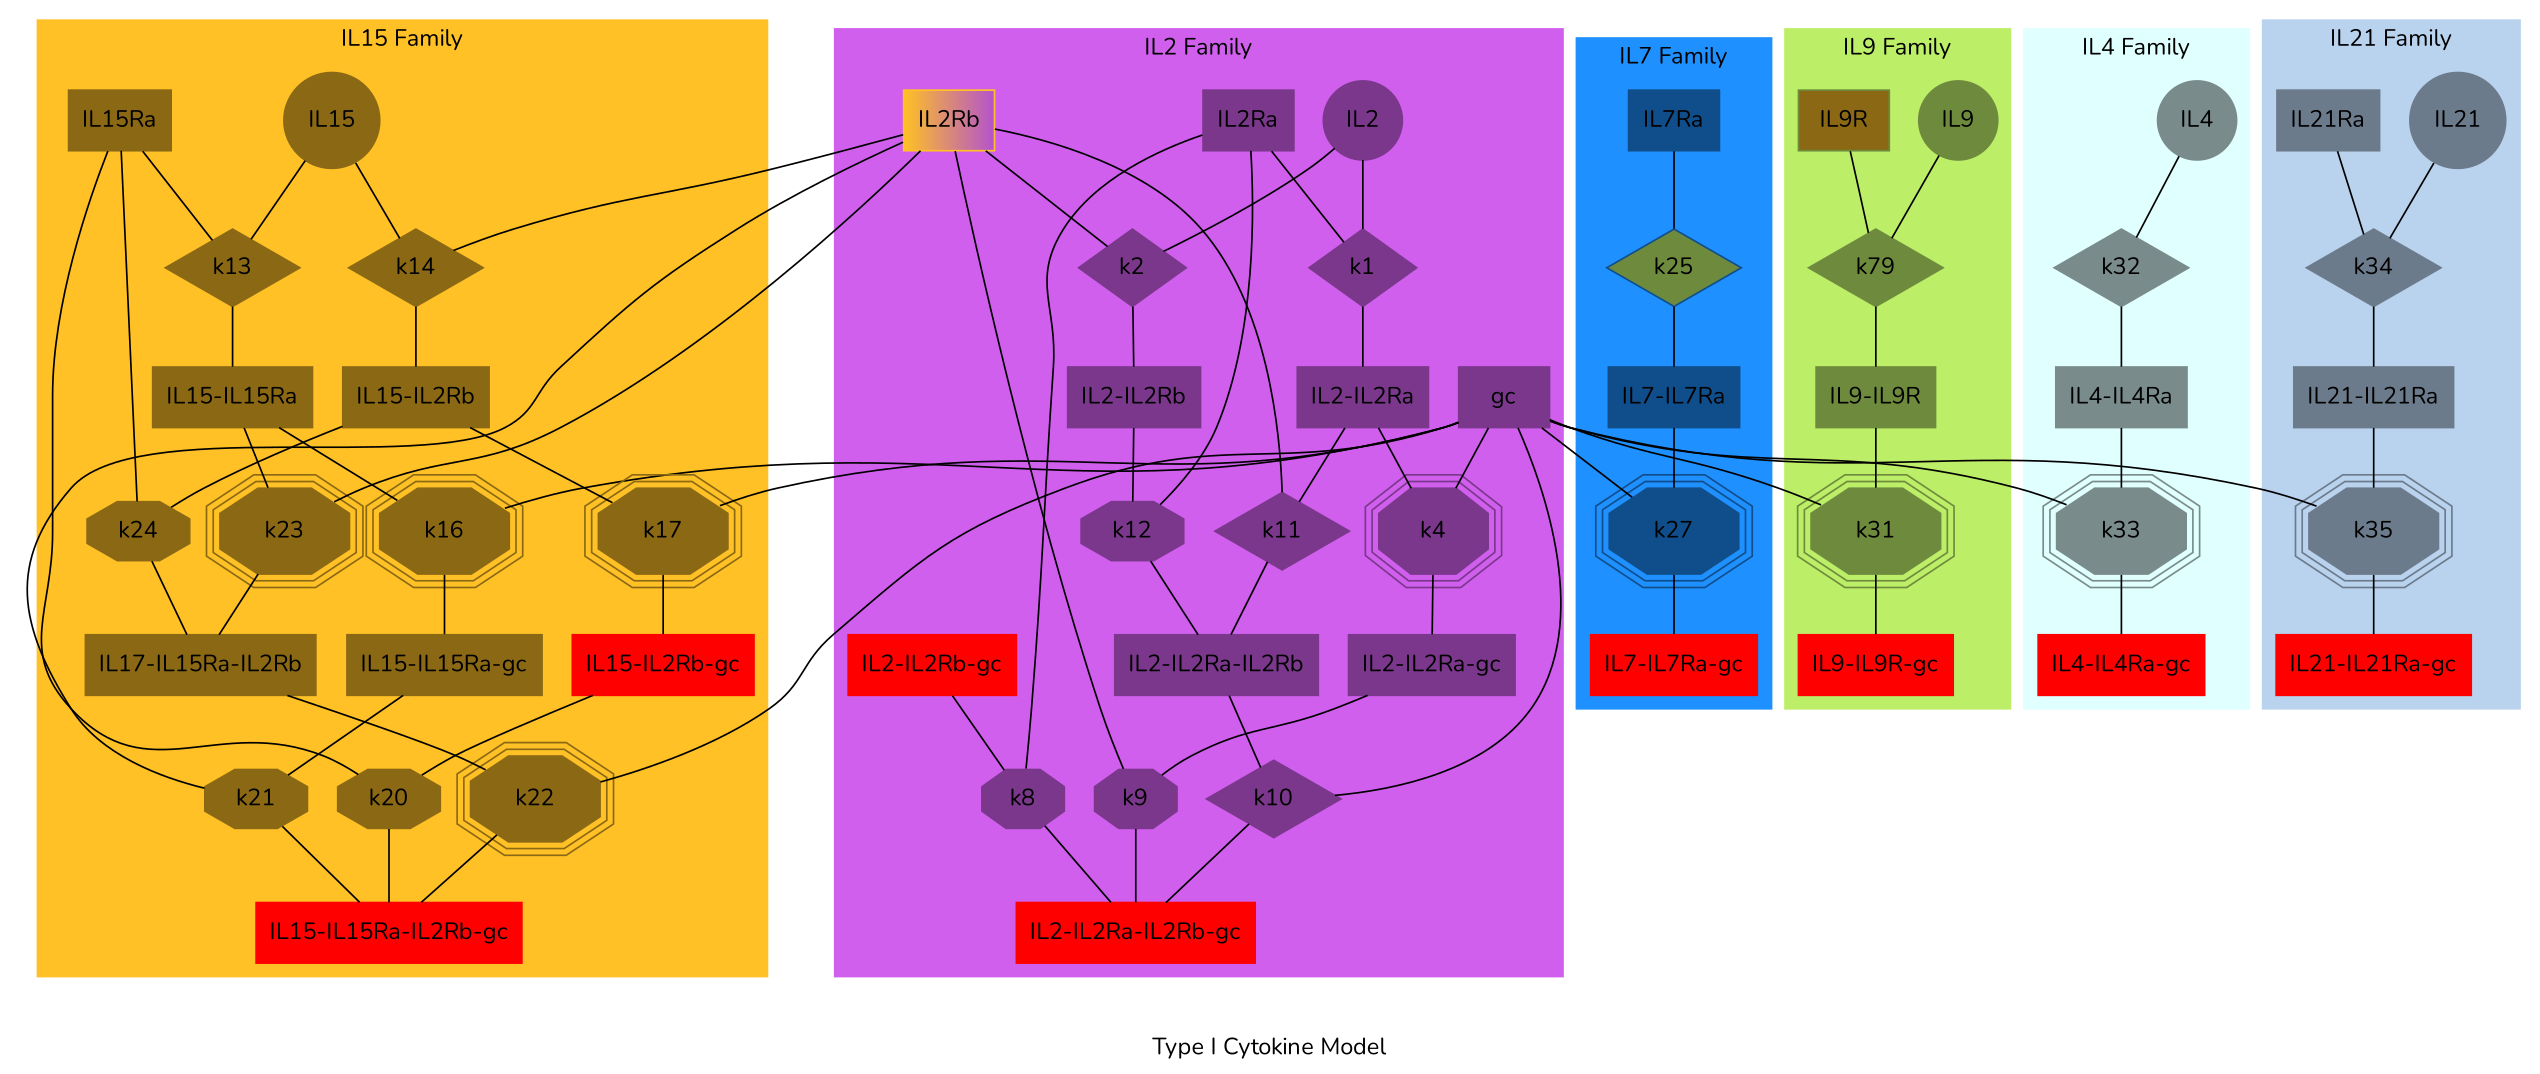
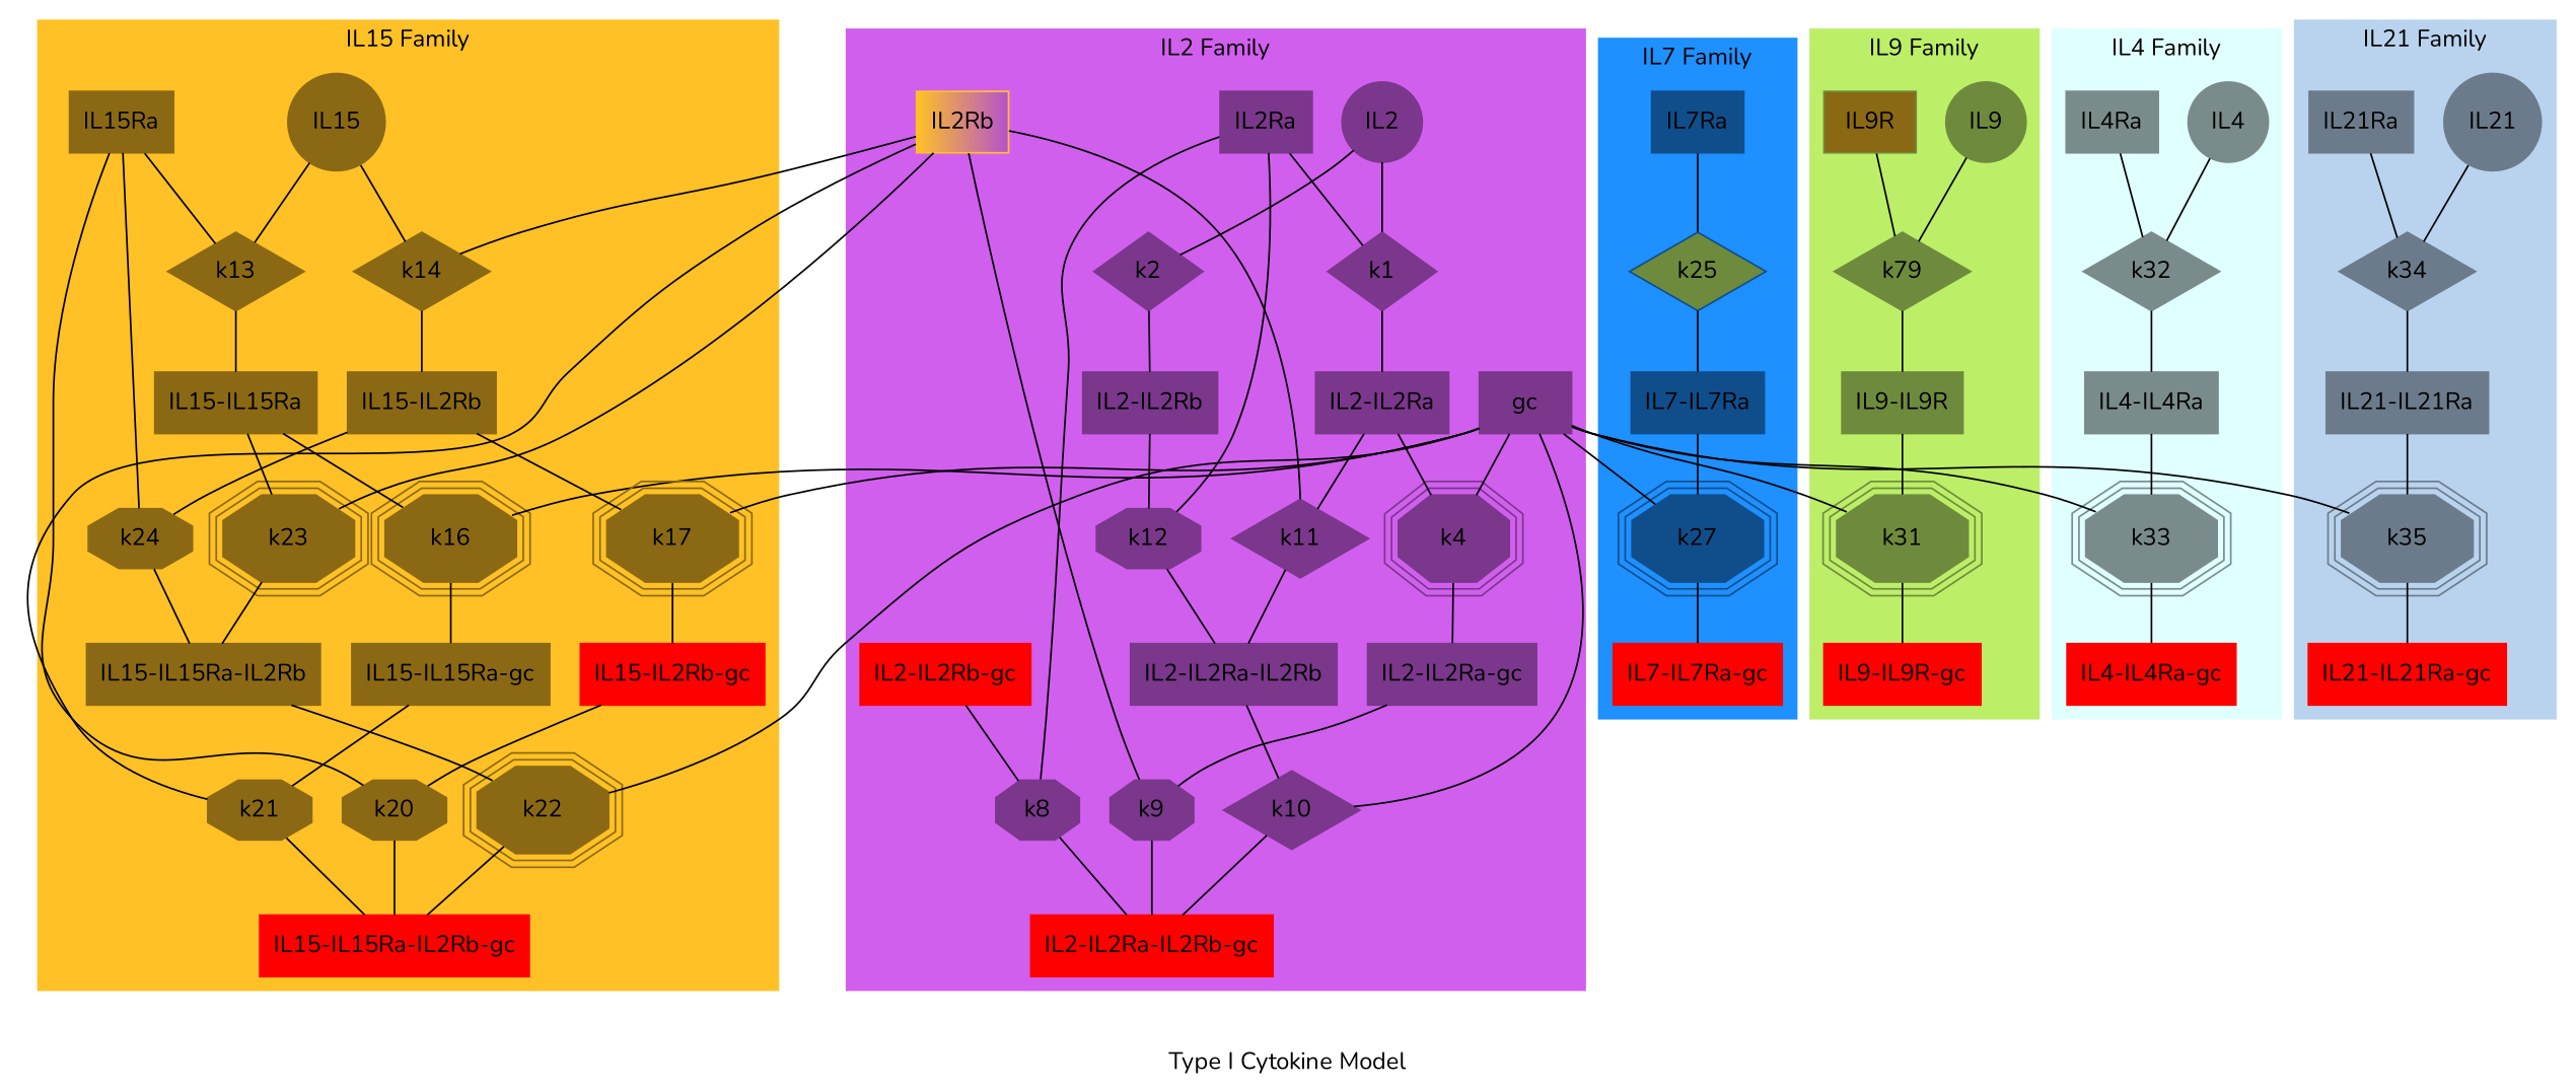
  digraph {
    fontname=Nunito
    label="Type I Cytokine Model"
    mincross=2.0
    node [color=mediumorchid4 fontname=Nunito shape=box style=filled]
    edge [dir=none fontname=Nunito weight=1]
    IL2 [shape=circle]
    k1 [height=.1 shape=diamond width=.1]
    k2 [height=.1 shape=diamond width=.1]
    IL2Ra
    k8 [height=.1 shape=octagon width=.1]
    k12 [height=.1 shape=octagon width=.1]
    IL2Rb [color="goldenrod1:mediumorchid3"]
    k9 [height=.1 shape=octagon width=.1]
    k11 [height=.1 shape=diamond width=.1]
    gc [BGCOLOR=white]
    k4 [height=.1 shape=tripleoctagon width=.1]
    k10 [height=.1 shape=diamond width=.1]
    "IL2-IL2Ra"
    "IL2-IL2Rb"
    "IL2-IL2Ra-IL2Rb"
    "IL2-IL2Ra-gc"
    "IL2-IL2Rb-gc" [color=red]
    "IL2-IL2Ra-IL2Rb-gc" [color=red]
    k14 [color=goldenrod4 height=.1 shape=diamond width=.1]
    k21 [color=goldenrod4 height=.1 shape=octagon width=.1]
    k23 [color=goldenrod4 height=.1 shape=tripleoctagon width=.1]
    k16 [color=goldenrod4 height=.1 shape=tripleoctagon width=.1]
    k17 [color=goldenrod4 height=.1 shape=tripleoctagon width=.1]
    k22 [color=goldenrod4 height=.1 shape=tripleoctagon width=.1]
    IL15 [color=goldenrod4 shape=circle]
    k13 [color=goldenrod4 height=.1 shape=diamond width=.1]
    IL15Ra [color=goldenrod4]
    k20 [color=goldenrod4 height=.1 shape=octagon width=.1]
    k24 [color=goldenrod4 height=.1 shape=octagon width=.1]
    "IL15-IL15Ra" [color=goldenrod4]
    "IL15-IL2Rb" [color=goldenrod4]
-   "IL15-IL15Ra-IL2Rb" [color=goldenrod4 label="IL17-IL15Ra-IL2Rb"]
+   "IL15-IL15Ra-IL2Rb" [color=goldenrod4]
    "IL15-IL15Ra-gc" [color=goldenrod4]
    "IL15-IL2Rb-gc" [color=red]
    "IL15-IL15Ra-IL2Rb-gc" [color=red]
    k27 [color=dodgerblue4 height=.1 shape=tripleoctagon width=.1]
    k25 [color=dodgerblue4 fillcolor=darkolivegreen4 height=.1 shape=diamond width=.1]
    IL7Ra [color=dodgerblue4]
    "IL7-IL7Ra" [color=dodgerblue4]
    "IL7-IL7Ra-gc" [color=red]
    k31 [color=darkolivegreen4 height=.1 shape=tripleoctagon width=.1]
    IL9 [color=darkolivegreen4 shape=circle]
    n43 [color=darkolivegreen4 height=.1 label=k79 shape=diamond width=.1]
    IL9R [color=darkolivegreen4 fillcolor=goldenrod4]
    "IL9-IL9R" [color=darkolivegreen4]
    "IL9-IL9R-gc" [color=red]
    k33 [color=lightcyan4 height=.1 shape=tripleoctagon width=.1]
    IL4 [color=lightcyan4 shape=circle]
    k32 [color=lightcyan4 height=.1 shape=diamond width=.1]
+   IL4Ra [color=lightcyan4]
    "IL4-IL4Ra" [color=lightcyan4]
    "IL4-IL4Ra-gc" [color=red]
    k35 [color=slategray4 height=.1 shape=tripleoctagon width=.1]
    IL21 [color=slategray4 shape=circle]
    k34 [color=slategray4 height=.1 shape=diamond width=.1]
    IL21Ra [color=slategray4]
    "IL21-IL21Ra" [color=slategray4]
    "IL21-IL21Ra-gc" [color=red]
    subgraph cluster_1 {
      color=mediumorchid2
      label="IL2 Family"
      style=filled
      IL2
      k1
      k2
      IL2Ra
      k8
      k12
      IL2Rb
      k9
      k11
      gc
      k4
      k10
      "IL2-IL2Ra"
      "IL2-IL2Rb"
      "IL2-IL2Ra-IL2Rb"
      "IL2-IL2Ra-gc"
      "IL2-IL2Rb-gc"
      "IL2-IL2Ra-IL2Rb-gc"
    }
    subgraph cluster_2 {
      color=goldenrod1
      label="IL15 Family"
      style=filled
      k14
      k21
      k23
      k16
      k17
      k22
      IL15
      k13
      IL15Ra
      k20
      k24
      "IL15-IL15Ra"
      "IL15-IL2Rb"
      "IL15-IL15Ra-IL2Rb"
      "IL15-IL15Ra-gc"
      "IL15-IL2Rb-gc"
      "IL15-IL15Ra-IL2Rb-gc"
    }
    subgraph cluster_3 {
      color=dodgerblue
      label="IL7 Family"
      style=filled
      k27
      k25
      IL7Ra
      "IL7-IL7Ra"
      "IL7-IL7Ra-gc"
    }
    subgraph cluster_4 {
      color=darkolivegreen2
      label="IL9 Family"
      style=filled
      k31
      IL9
      n43
      IL9R
      "IL9-IL9R"
      "IL9-IL9R-gc"
    }
    subgraph cluster_5 {
      color=lightcyan
      label="IL4 Family"
      style=filled
      k33
      IL4
      k32
+     IL4Ra
      "IL4-IL4Ra"
      "IL4-IL4Ra-gc"
    }
    subgraph cluster_6 {
      color=slategray2
      label="IL21 Family"
      style=filled
      k35
      IL21
      k34
      IL21Ra
      "IL21-IL21Ra"
      "IL21-IL21Ra-gc"
    }
    IL2 -> k1
    IL2 -> k2
    k1 -> "IL2-IL2Ra" [weight=2]
    k2 -> "IL2-IL2Rb" [weight=2]
    IL2Ra -> k1
    IL2Ra -> k8
    IL2Ra -> k12
    k8 -> "IL2-IL2Ra-IL2Rb-gc" [weight=2]
    k12 -> "IL2-IL2Ra-IL2Rb" [weight=2]
-   IL2Rb -> k2
    IL2Rb -> k9
    IL2Rb -> k11
    IL2Rb -> k14
    IL2Rb -> k21
    IL2Rb -> k23
    k9 -> "IL2-IL2Ra-IL2Rb-gc" [weight=2]
    k11 -> "IL2-IL2Ra-IL2Rb" [weight=2]
    gc -> k4
    gc -> k10
    gc -> k16
    gc -> k17
    gc -> k22
    gc -> k27
    gc -> k31
    gc -> k33
    gc -> k35
    k4 -> "IL2-IL2Ra-gc" [weight=2]
    k10 -> "IL2-IL2Ra-IL2Rb-gc" [weight=2]
    "IL2-IL2Ra" -> k11
    "IL2-IL2Ra" -> k4
    "IL2-IL2Rb" -> k12
    "IL2-IL2Ra-IL2Rb" -> k10
    "IL2-IL2Ra-gc" -> k9
    "IL2-IL2Rb-gc" -> k8
    k14 -> "IL15-IL2Rb" [weight=2]
    k21 -> "IL15-IL15Ra-IL2Rb-gc" [weight=2]
    k23 -> "IL15-IL15Ra-IL2Rb" [weight=2]
    k16 -> "IL15-IL15Ra-gc" [weight=2]
    k17 -> "IL15-IL2Rb-gc" [weight=2]
    k22 -> "IL15-IL15Ra-IL2Rb-gc" [weight=2]
    IL15 -> k14
    IL15 -> k13
    k13 -> "IL15-IL15Ra" [weight=2]
    IL15Ra -> k13
    IL15Ra -> k20
    IL15Ra -> k24
    k20 -> "IL15-IL15Ra-IL2Rb-gc" [weight=2]
    k24 -> "IL15-IL15Ra-IL2Rb" [weight=2]
    "IL15-IL15Ra" -> k23
    "IL15-IL15Ra" -> k16
    "IL15-IL2Rb" -> k17
    "IL15-IL2Rb" -> k24
    "IL15-IL15Ra-IL2Rb" -> k22
    "IL15-IL15Ra-gc" -> k21
    "IL15-IL2Rb-gc" -> k20
    k27 -> "IL7-IL7Ra-gc" [weight=2]
    k25 -> "IL7-IL7Ra" [weight=2]
    IL7Ra -> k25
    "IL7-IL7Ra" -> k27
    k31 -> "IL9-IL9R-gc" [weight=2]
    IL9 -> n43
    n43 -> "IL9-IL9R" [weight=2]
    IL9R -> n43
    "IL9-IL9R" -> k31
    k33 -> "IL4-IL4Ra-gc" [weight=2]
    IL4 -> k32
    k32 -> "IL4-IL4Ra" [weight=2]
+   IL4Ra -> k32
    "IL4-IL4Ra" -> k33
    k35 -> "IL21-IL21Ra-gc" [weight=2]
    IL21 -> k34
    k34 -> "IL21-IL21Ra" [weight=2]
    IL21Ra -> k34
    "IL21-IL21Ra" -> k35
  }
